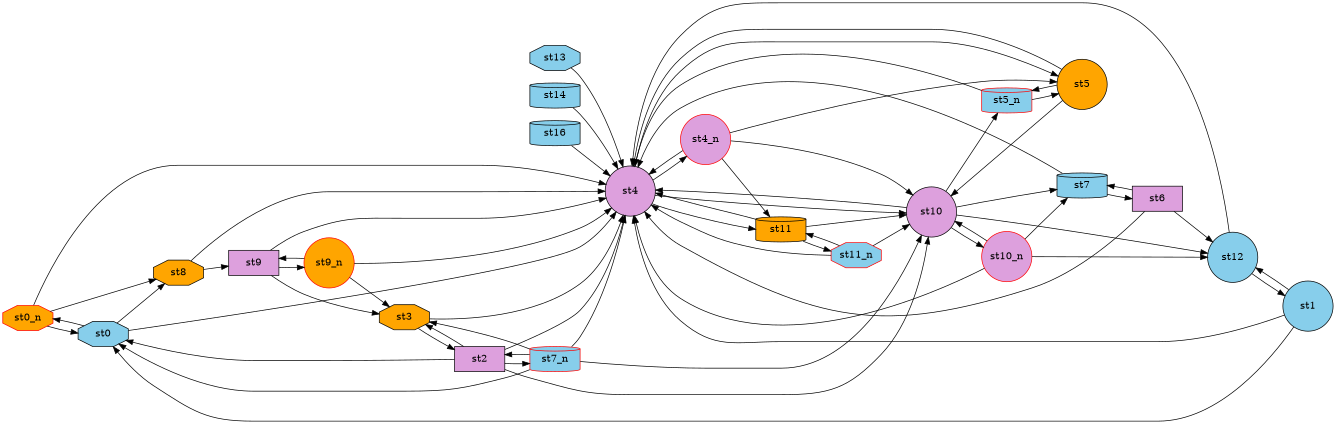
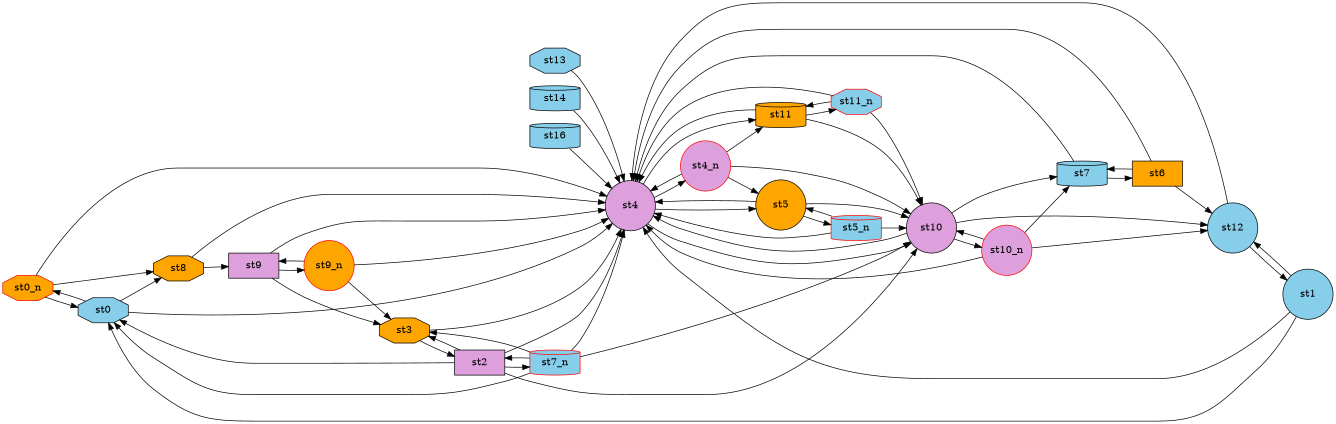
  digraph {
    rankdir=LR
    node [color=black fillcolor=skyblue fixedsize=true shape=circle style="unfilled,filled"]
    st0_n [color=red fillcolor=orange shape=octagon style=filled width=1]
    st0 [shape=octagon width=1]
    st4 [fillcolor=plum width=1]
    st8 [fillcolor=orange shape=octagon width=1]
    st10 [fillcolor=plum width=1]
    st11 [fillcolor=orange shape=cylinder width=1]
    st4_n [color=red fillcolor=plum style=filled width=1]
    st5 [fillcolor=orange width=1]
    st9 [fillcolor=plum shape=box width=1]
    st10_n [color=red fillcolor=plum style=filled width=1]
    st12 [width=1]
    st7 [shape=cylinder width=1]
    st1 [width=1]
-   st6 [fillcolor=plum shape=box width=1]
+   st6 [fillcolor=orange shape=box width=1]
    st11_n [color=red shape=octagon style=filled width=1]
    n16 [color=red label=st7_n shape=cylinder style=filled width=1]
    st2 [fillcolor=plum shape=box width=1]
    st3 [fillcolor=orange shape=octagon width=1]
    st5_n [color=red shape=cylinder style=filled width=1]
    st9_n [color=red fillcolor=orange style=filled width=1]
    st13 [shape=octagon width=1]
    st14 [shape=cylinder width=1]
    n23 [label=st16 shape=cylinder width=1]
    st0_n -> st0
    st0_n -> st4
    st0_n -> st8
    st0 -> st0_n
    st0 -> st4
    st0 -> st8
    st4 -> st10
    st4 -> st11
    st4 -> st4_n
    st4 -> st5
    st8 -> st4
    st8 -> st9
    st10 -> st4
    st10 -> st10_n
    st10 -> st12
    st10 -> st7
    st11 -> st4
    st11 -> st10
    st11 -> st11_n
    st4_n -> st4
    st4_n -> st10
    st4_n -> st11
    st4_n -> st5
    st5 -> st4
    st5 -> st10
    st5 -> st5_n
    st9 -> st4
    st9 -> st3
    st9 -> st9_n
    st10_n -> st4
    st10_n -> st10
    st10_n -> st12
    st10_n -> st7
    st12 -> st4
    st12 -> st1
    st7 -> st4
    st7 -> st6
    st1 -> st0
    st1 -> st4
    st1 -> st12
    st6 -> st4
    st6 -> st12
    st6 -> st7
    st11_n -> st4
    st11_n -> st10
    st11_n -> st11
    n16 -> st0
    n16 -> st4
    n16 -> st10
    n16 -> st2
    n16 -> st3
    st2 -> st0
    st2 -> st4
    st2 -> st10
    st2 -> n16
    st2 -> st3
    st3 -> st4
    st3 -> st2
    st5_n -> st4
-   st10 -> st5_n
+   st5_n -> st10
    st5_n -> st5
    st9_n -> st4
    st9_n -> st9
    st9_n -> st3
    st13 -> st4
    st14 -> st4
    n23 -> st4
  }
